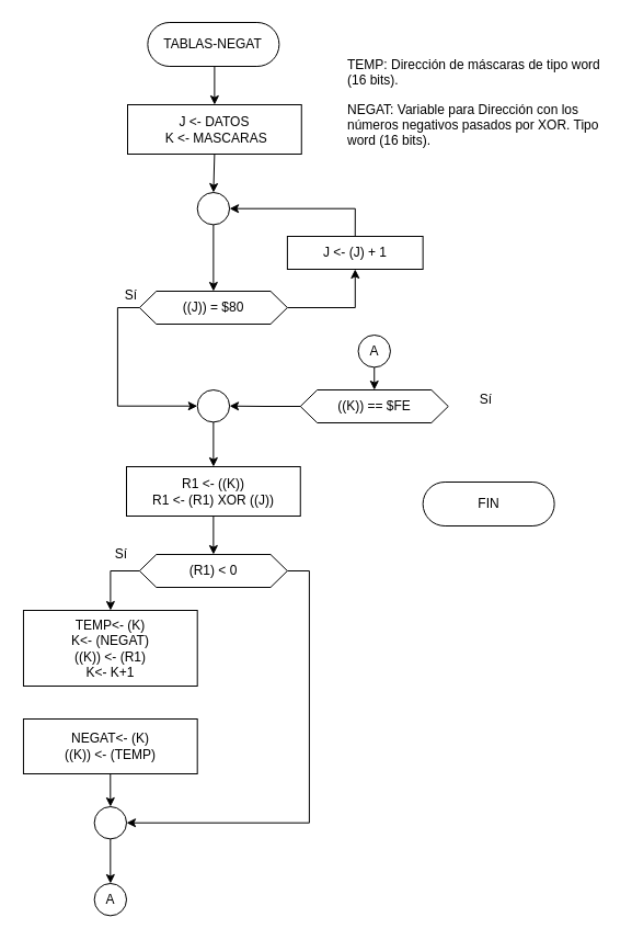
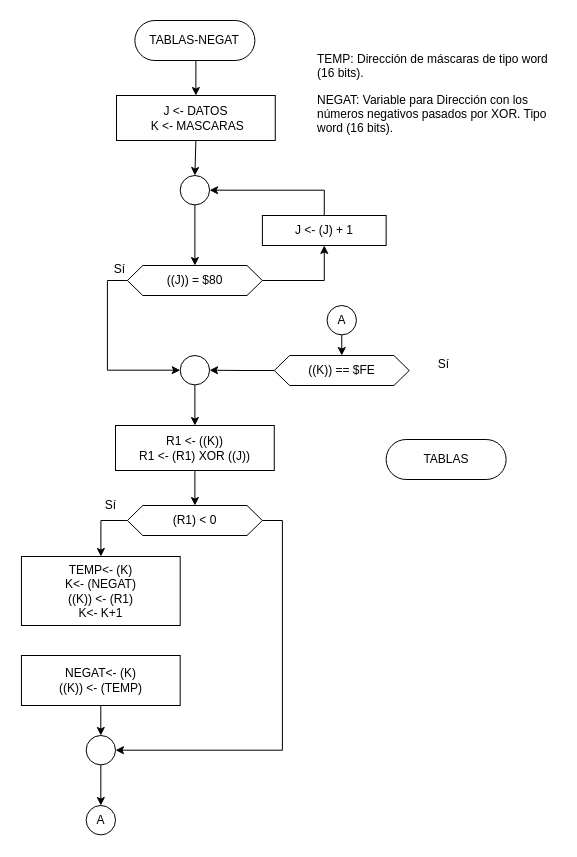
  <mxCell id="0" />
  <mxCell id="1" parent="0" />
  <mxCell id="2" style="edgeStyle=orthogonalEdgeStyle;rounded=0;orthogonalLoop=1;jettySize=auto;html=1;exitX=0.5;exitY=1;exitDx=0;exitDy=0;entryX=0.5;entryY=0;entryDx=0;entryDy=0;" edge="1" parent="1" source="3" target="5"><mxGeometry relative="1" as="geometry" /></mxCell>
  <mxCell id="3" value="TABLAS-NEGAT" style="rounded=1;whiteSpace=wrap;html=1;fontSize=12;glass=0;strokeWidth=1;shadow=0;arcSize=50;" vertex="1" parent="1"><mxGeometry x="134.37" y="20" width="120" height="40" as="geometry" /></mxCell>
  <mxCell id="4" style="edgeStyle=orthogonalEdgeStyle;rounded=0;orthogonalLoop=1;jettySize=auto;html=1;exitX=0.5;exitY=1;exitDx=0;exitDy=0;entryX=0.5;entryY=0;entryDx=0;entryDy=0;" edge="1" parent="1" source="5" target="7"><mxGeometry relative="1" as="geometry"><mxPoint x="194.365" y="200" as="targetPoint" /></mxGeometry></mxCell>
  <mxCell id="5" value="J &amp;lt;- DATOS&lt;br&gt;&amp;nbsp;K &amp;lt;- MASCARAS" style="rounded=0;whiteSpace=wrap;html=1;" vertex="1" parent="1"><mxGeometry x="116.01" y="95" width="158.75" height="45" as="geometry" /></mxCell>
  <mxCell id="6" style="edgeStyle=orthogonalEdgeStyle;rounded=0;orthogonalLoop=1;jettySize=auto;html=1;exitX=0.5;exitY=1;exitDx=0;exitDy=0;entryX=0.5;entryY=0;entryDx=0;entryDy=0;" edge="1" parent="1" source="7" target="10"><mxGeometry relative="1" as="geometry" /></mxCell>
  <mxCell id="7" value="" style="ellipse;whiteSpace=wrap;html=1;aspect=fixed;" vertex="1" parent="1"><mxGeometry x="179.7" y="175" width="29.37" height="29.37" as="geometry" /></mxCell>
  <mxCell id="8" style="edgeStyle=orthogonalEdgeStyle;rounded=0;orthogonalLoop=1;jettySize=auto;html=1;exitX=0;exitY=0.5;exitDx=0;exitDy=0;entryX=0;entryY=0.5;entryDx=0;entryDy=0;" edge="1" parent="1" source="10" target="14"><mxGeometry relative="1" as="geometry" /></mxCell>
  <mxCell id="9" style="edgeStyle=orthogonalEdgeStyle;rounded=0;orthogonalLoop=1;jettySize=auto;html=1;exitX=1;exitY=0.5;exitDx=0;exitDy=0;entryX=0.5;entryY=1;entryDx=0;entryDy=0;" edge="1" parent="1" source="10" target="12"><mxGeometry relative="1" as="geometry" /></mxCell>
  <mxCell id="10" value="((J)) = $80" style="shape=hexagon;perimeter=hexagonPerimeter2;whiteSpace=wrap;html=1;size=0.114;" vertex="1" parent="1"><mxGeometry x="126.88" y="265" width="135.01" height="30" as="geometry" /></mxCell>
  <mxCell id="11" style="edgeStyle=orthogonalEdgeStyle;rounded=0;orthogonalLoop=1;jettySize=auto;html=1;exitX=0.5;exitY=0;exitDx=0;exitDy=0;entryX=1;entryY=0.5;entryDx=0;entryDy=0;" edge="1" parent="1" source="12" target="7"><mxGeometry relative="1" as="geometry" /></mxCell>
  <mxCell id="12" value="J &amp;lt;- (J) + 1" style="rounded=0;whiteSpace=wrap;html=1;" vertex="1" parent="1"><mxGeometry x="261.89" y="215" width="123.75" height="30" as="geometry" /></mxCell>
  <mxCell id="13" style="edgeStyle=orthogonalEdgeStyle;rounded=0;orthogonalLoop=1;jettySize=auto;html=1;exitX=0.5;exitY=1;exitDx=0;exitDy=0;entryX=0.5;entryY=0;entryDx=0;entryDy=0;" edge="1" parent="1" source="14" target="16"><mxGeometry relative="1" as="geometry" /></mxCell>
  <mxCell id="14" value="" style="ellipse;whiteSpace=wrap;html=1;aspect=fixed;" vertex="1" parent="1"><mxGeometry x="179.7" y="355" width="29.37" height="29.37" as="geometry" /></mxCell>
  <mxCell id="15" style="edgeStyle=orthogonalEdgeStyle;rounded=0;orthogonalLoop=1;jettySize=auto;html=1;exitX=0.5;exitY=1;exitDx=0;exitDy=0;entryX=0.5;entryY=0;entryDx=0;entryDy=0;" edge="1" parent="1" source="16" target="19"><mxGeometry relative="1" as="geometry" /></mxCell>
  <mxCell id="16" value="R1 &amp;lt;- ((K))&lt;br&gt;R1 &amp;lt;- (R1) XOR ((J))" style="rounded=0;whiteSpace=wrap;html=1;" vertex="1" parent="1"><mxGeometry x="115" y="425" width="158.75" height="45" as="geometry" /></mxCell>
  <mxCell id="17" style="edgeStyle=orthogonalEdgeStyle;rounded=0;orthogonalLoop=1;jettySize=auto;html=1;exitX=0;exitY=0.5;exitDx=0;exitDy=0;" edge="1" parent="1" source="19" target="20"><mxGeometry relative="1" as="geometry" /></mxCell>
  <mxCell id="18" style="edgeStyle=orthogonalEdgeStyle;rounded=0;orthogonalLoop=1;jettySize=auto;html=1;exitX=1;exitY=0.5;exitDx=0;exitDy=0;entryX=1;entryY=0.5;entryDx=0;entryDy=0;" edge="1" parent="1" source="19" target="32"><mxGeometry relative="1" as="geometry" /></mxCell>
  <mxCell id="19" value="(R1) &amp;lt; 0" style="shape=hexagon;perimeter=hexagonPerimeter2;whiteSpace=wrap;html=1;size=0.114;" vertex="1" parent="1"><mxGeometry x="126.88" y="505" width="135.01" height="30" as="geometry" /></mxCell>
  <mxCell id="20" value="TEMP&amp;lt;- (K)&lt;br&gt;K&amp;lt;- (NEGAT)&lt;br&gt;((K)) &amp;lt;- (R1)&lt;br&gt;K&amp;lt;- K+1" style="rounded=0;whiteSpace=wrap;html=1;" vertex="1" parent="1"><mxGeometry x="20.95" y="556" width="158.75" height="69" as="geometry" /></mxCell>
  <mxCell id="21" style="edgeStyle=orthogonalEdgeStyle;rounded=0;orthogonalLoop=1;jettySize=auto;html=1;exitX=0.5;exitY=1;exitDx=0;exitDy=0;entryX=0.5;entryY=0;entryDx=0;entryDy=0;" edge="1" parent="1" source="32" target="23"><mxGeometry relative="1" as="geometry" /></mxCell>
  <mxCell id="22" value="NEGAT&amp;lt;- (K)&lt;br&gt;((K)) &amp;lt;- (TEMP)" style="rounded=0;whiteSpace=wrap;html=1;" vertex="1" parent="1"><mxGeometry x="20.94" y="655" width="158.75" height="50" as="geometry" /></mxCell>
  <mxCell id="23" value="A" style="ellipse;whiteSpace=wrap;html=1;aspect=fixed;" vertex="1" parent="1"><mxGeometry x="85.64" y="805" width="29.37" height="29.37" as="geometry" /></mxCell>
  <mxCell id="24" style="edgeStyle=orthogonalEdgeStyle;rounded=0;orthogonalLoop=1;jettySize=auto;html=1;exitX=0.5;exitY=1;exitDx=0;exitDy=0;entryX=0.5;entryY=0;entryDx=0;entryDy=0;" edge="1" parent="1" source="25" target="27"><mxGeometry relative="1" as="geometry"><mxPoint x="479.69" y="349.68" as="targetPoint" /></mxGeometry></mxCell>
  <mxCell id="25" value="A" style="ellipse;whiteSpace=wrap;html=1;aspect=fixed;" vertex="1" parent="1"><mxGeometry x="326.58" y="305" width="29.37" height="29.37" as="geometry" /></mxCell>
  <mxCell id="26" style="edgeStyle=orthogonalEdgeStyle;rounded=0;orthogonalLoop=1;jettySize=auto;html=1;exitX=0;exitY=0.5;exitDx=0;exitDy=0;entryX=1;entryY=0.5;entryDx=0;entryDy=0;" edge="1" parent="1" source="27" target="14"><mxGeometry relative="1" as="geometry" /></mxCell>
  <mxCell id="27" value="((K)) == $FE" style="shape=hexagon;perimeter=hexagonPerimeter2;whiteSpace=wrap;html=1;size=0.114;" vertex="1" parent="1"><mxGeometry x="273.76" y="355" width="135.01" height="30" as="geometry" /></mxCell>
- <mxCell id="28" value="FIN" style="rounded=1;whiteSpace=wrap;html=1;fontSize=12;glass=0;strokeWidth=1;shadow=0;arcSize=50;" vertex="1" parent="1"><mxGeometry x="385.64" y="439" width="120" height="40" as="geometry" /></mxCell>
+ <mxCell id="28" value="TABLAS" style="rounded=1;whiteSpace=wrap;html=1;fontSize=12;glass=0;strokeWidth=1;shadow=0;arcSize=50;" vertex="1" parent="1"><mxGeometry x="385.64" y="439" width="120" height="40" as="geometry" /></mxCell>
  <mxCell id="29" value="Sí" style="text;html=1;align=center;verticalAlign=middle;resizable=0;points=[];autosize=1;" vertex="1" parent="1"><mxGeometry x="104" y="259" width="30" height="20" as="geometry" /></mxCell>
  <mxCell id="30" value="Sí" style="text;html=1;align=center;verticalAlign=middle;resizable=0;points=[];autosize=1;" vertex="1" parent="1"><mxGeometry x="428" y="354" width="30" height="20" as="geometry" /></mxCell>
  <mxCell id="31" value="Sí" style="text;html=1;align=center;verticalAlign=middle;resizable=0;points=[];autosize=1;" vertex="1" parent="1"><mxGeometry x="95" y="495" width="30" height="20" as="geometry" /></mxCell>
  <mxCell id="32" value="" style="ellipse;whiteSpace=wrap;html=1;aspect=fixed;" vertex="1" parent="1"><mxGeometry x="85.64" y="735" width="29.37" height="29.37" as="geometry" /></mxCell>
  <mxCell id="33" style="edgeStyle=orthogonalEdgeStyle;rounded=0;orthogonalLoop=1;jettySize=auto;html=1;exitX=0.5;exitY=1;exitDx=0;exitDy=0;entryX=0.5;entryY=0;entryDx=0;entryDy=0;" edge="1" parent="1" source="22" target="32"><mxGeometry relative="1" as="geometry"><mxPoint x="100.315" y="705" as="sourcePoint" /><mxPoint x="100.315" y="785" as="targetPoint" /></mxGeometry></mxCell>
  <mxCell id="34" value="&lt;h3 style=&quot;text-align: center&quot;&gt;&lt;br&gt;&lt;/h3&gt;&lt;p&gt;TEMP: Dirección de máscaras de tipo word (16 bits).&lt;/p&gt;&lt;p&gt;NEGAT: Variable para Dirección con los números negativos pasados por XOR. Tipo word (16 bits).&lt;/p&gt;&lt;p&gt;&lt;br&gt;&lt;/p&gt;" style="text;html=1;strokeColor=none;fillColor=none;align=left;verticalAlign=middle;whiteSpace=wrap;rounded=0;" vertex="1" parent="1"><mxGeometry x="315" y="20" width="240" height="140" as="geometry" /></mxCell>
